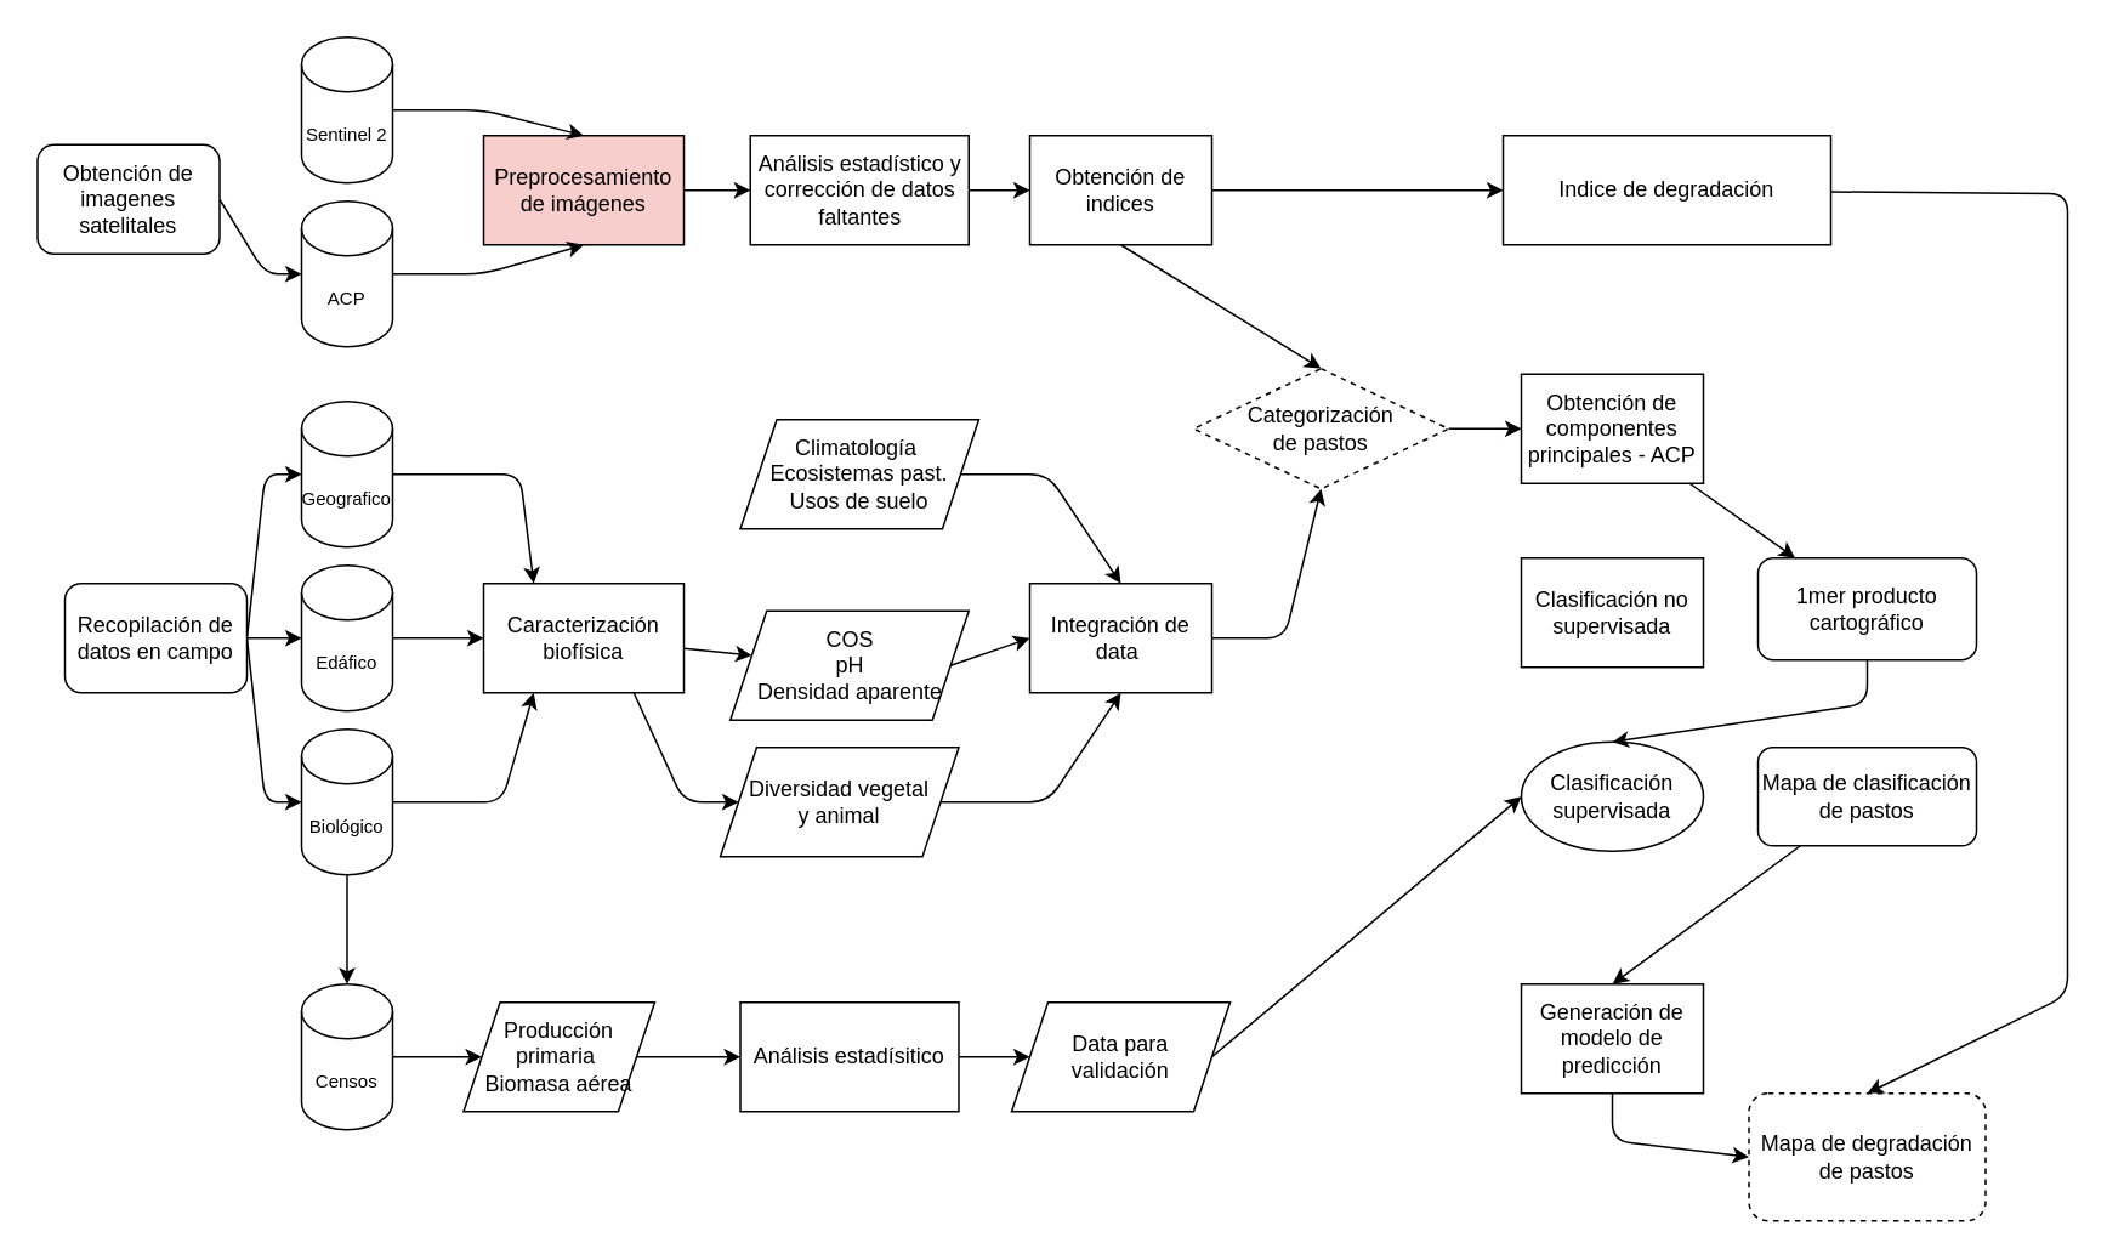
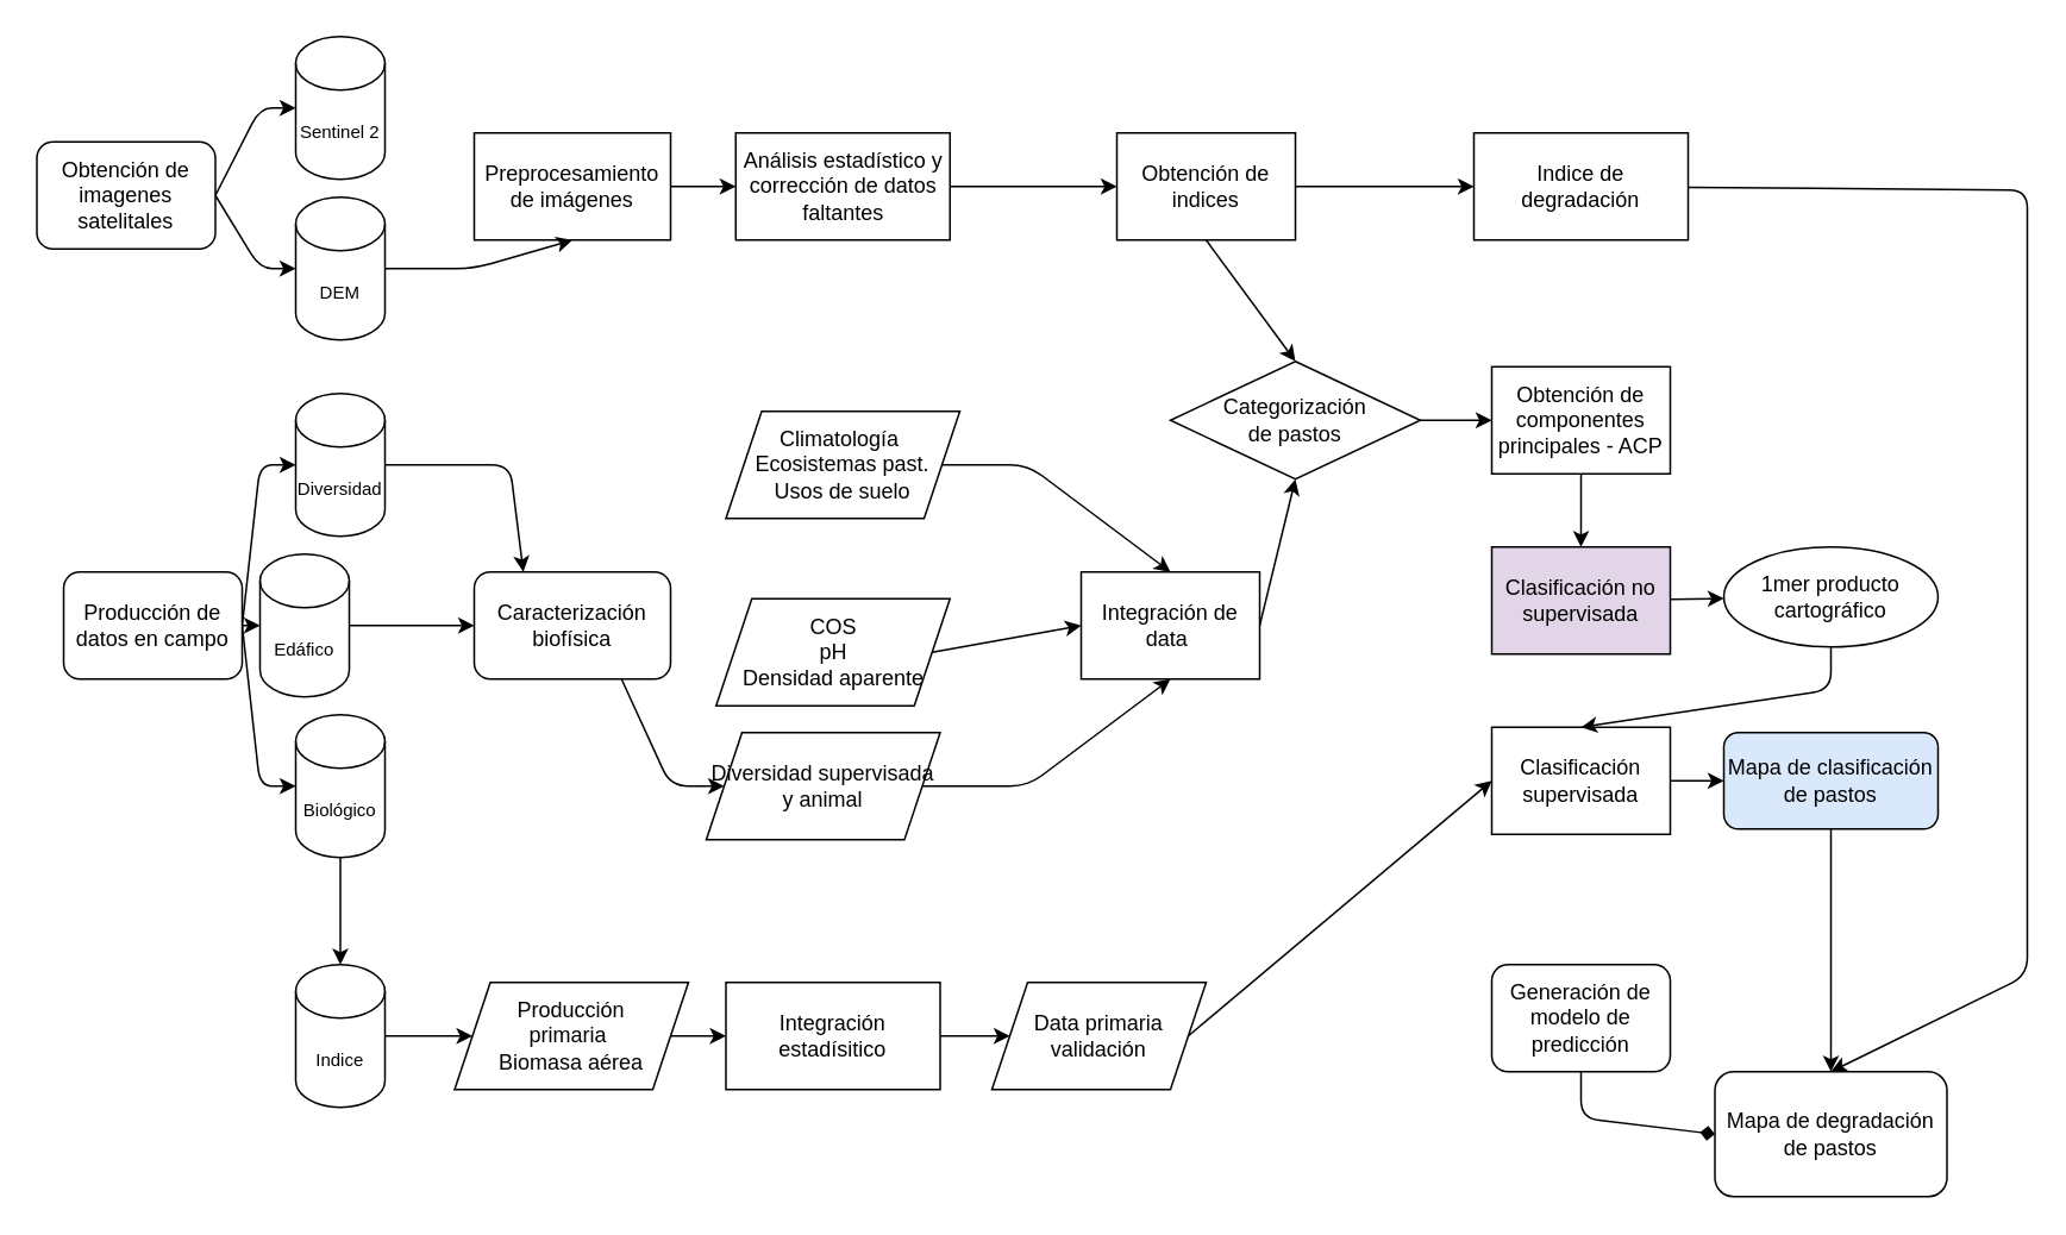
  <mxCell id="0" />
  <mxCell id="1" parent="0" />
+ <mxCell id="2" style="edgeStyle=none;html=1;exitX=1;exitY=0.5;exitDx=0;exitDy=0;entryX=0;entryY=0.5;entryDx=0;entryDy=0;entryPerimeter=0;fontSize=12;" edge="1" parent="1" source="4" target="19"><mxGeometry relative="1" as="geometry"><Array as="points"><mxPoint x="145" y="60" /></Array></mxGeometry></mxCell>
  <mxCell id="3" style="edgeStyle=none;html=1;exitX=1;exitY=0.5;exitDx=0;exitDy=0;entryX=0;entryY=0.5;entryDx=0;entryDy=0;entryPerimeter=0;fontSize=12;" edge="1" parent="1" source="4" target="21"><mxGeometry relative="1" as="geometry"><Array as="points"><mxPoint x="145" y="150" /></Array></mxGeometry></mxCell>
  <mxCell id="4" value="Obtención de imagenes satelitales" style="rounded=1;whiteSpace=wrap;html=1;" vertex="1" parent="1"><mxGeometry x="20" y="79" width="100" height="60" as="geometry" /></mxCell>
  <mxCell id="5" style="edgeStyle=none;html=1;exitX=1;exitY=0.5;exitDx=0;exitDy=0;entryX=0;entryY=0.5;entryDx=0;entryDy=0;entryPerimeter=0;fontSize=12;" edge="1" parent="1" source="8" target="10"><mxGeometry relative="1" as="geometry"><Array as="points"><mxPoint x="145" y="260" /></Array></mxGeometry></mxCell>
  <mxCell id="6" style="edgeStyle=none;html=1;exitX=1;exitY=0.5;exitDx=0;exitDy=0;entryX=0;entryY=0.5;entryDx=0;entryDy=0;entryPerimeter=0;fontSize=12;" edge="1" parent="1" source="8" target="15"><mxGeometry relative="1" as="geometry"><Array as="points"><mxPoint x="145" y="440" /></Array></mxGeometry></mxCell>
  <mxCell id="7" value="" style="edgeStyle=none;html=1;fontSize=12;" edge="1" parent="1" source="8" target="12"><mxGeometry relative="1" as="geometry" /></mxCell>
- <mxCell id="8" value="Recopilación de datos en campo" style="rounded=1;whiteSpace=wrap;html=1;" vertex="1" parent="1"><mxGeometry x="35" y="320" width="100" height="60" as="geometry" /></mxCell>
+ <mxCell id="8" value="Producción de datos en campo" style="rounded=1;whiteSpace=wrap;html=1;" vertex="1" parent="1"><mxGeometry x="35" y="320" width="100" height="60" as="geometry" /></mxCell>
  <mxCell id="9" style="edgeStyle=none;html=1;entryX=0.25;entryY=0;entryDx=0;entryDy=0;" edge="1" parent="1" source="10" target="41"><mxGeometry relative="1" as="geometry"><mxPoint x="314.5" y="320" as="targetPoint" /><Array as="points"><mxPoint x="285" y="260" /></Array></mxGeometry></mxCell>
- <mxCell id="10" value="Geografico" style="shape=cylinder3;whiteSpace=wrap;html=1;boundedLbl=1;backgroundOutline=1;size=15;fontSize=10;" vertex="1" parent="1"><mxGeometry x="165" y="220" width="50" height="80" as="geometry" /></mxCell>
+ <mxCell id="10" value="Diversidad" style="shape=cylinder3;whiteSpace=wrap;html=1;boundedLbl=1;backgroundOutline=1;size=15;fontSize=10;" vertex="1" parent="1"><mxGeometry x="165" y="220" width="50" height="80" as="geometry" /></mxCell>
  <mxCell id="11" style="edgeStyle=none;html=1;entryX=0;entryY=0.5;entryDx=0;entryDy=0;" edge="1" parent="1" source="12" target="41"><mxGeometry relative="1" as="geometry"><mxPoint x="264" y="350" as="targetPoint" /></mxGeometry></mxCell>
- <mxCell id="12" value="Edáfico" style="shape=cylinder3;whiteSpace=wrap;html=1;boundedLbl=1;backgroundOutline=1;size=15;fontSize=10;" vertex="1" parent="1"><mxGeometry x="165" y="310" width="50" height="80" as="geometry" /></mxCell>
+ <mxCell id="12" value="Edáfico" style="shape=cylinder3;whiteSpace=wrap;html=1;boundedLbl=1;backgroundOutline=1;size=15;fontSize=10;" vertex="1" parent="1"><mxGeometry x="145" y="310" width="50" height="80" as="geometry" /></mxCell>
  <mxCell id="13" value="" style="edgeStyle=none;html=1;" edge="1" parent="1" source="15" target="23"><mxGeometry relative="1" as="geometry" /></mxCell>
- <mxCell id="14" style="edgeStyle=none;html=1;entryX=0.25;entryY=1;entryDx=0;entryDy=0;fontSize=12;" edge="1" parent="1" source="15" target="41"><mxGeometry relative="1" as="geometry"><Array as="points"><mxPoint x="275" y="440" /></Array></mxGeometry></mxCell>
  <mxCell id="15" value="Biológico" style="shape=cylinder3;whiteSpace=wrap;html=1;boundedLbl=1;backgroundOutline=1;size=15;fontSize=10;" vertex="1" parent="1"><mxGeometry x="165" y="400" width="50" height="80" as="geometry" /></mxCell>
  <mxCell id="16" style="edgeStyle=none;html=1;entryX=0;entryY=0.5;entryDx=0;entryDy=0;fontSize=12;" edge="1" parent="1" source="17" target="29"><mxGeometry relative="1" as="geometry" /></mxCell>
- <mxCell id="17" value="Preprocesamiento de imágenes" style="rounded=0;whiteSpace=wrap;html=1;fillColor=#f8cecc;" vertex="1" parent="1"><mxGeometry x="265" y="74" width="110" height="60" as="geometry" /></mxCell>
- <mxCell id="18" style="edgeStyle=none;html=1;entryX=0.5;entryY=0;entryDx=0;entryDy=0;" edge="1" parent="1" source="19" target="17"><mxGeometry relative="1" as="geometry"><Array as="points"><mxPoint x="265" y="60" /></Array></mxGeometry></mxCell>
+ <mxCell id="17" value="Preprocesamiento de imágenes" style="rounded=0;whiteSpace=wrap;html=1;" vertex="1" parent="1"><mxGeometry x="265" y="74" width="110" height="60" as="geometry" /></mxCell>
  <mxCell id="19" value="Sentinel 2" style="shape=cylinder3;whiteSpace=wrap;html=1;boundedLbl=1;backgroundOutline=1;size=15;fontSize=10;" vertex="1" parent="1"><mxGeometry x="165" y="20" width="50" height="80" as="geometry" /></mxCell>
  <mxCell id="20" style="edgeStyle=none;html=1;entryX=0.5;entryY=1;entryDx=0;entryDy=0;" edge="1" parent="1" source="21" target="17"><mxGeometry relative="1" as="geometry"><Array as="points"><mxPoint x="265" y="150" /></Array></mxGeometry></mxCell>
- <mxCell id="21" value="ACP" style="shape=cylinder3;whiteSpace=wrap;html=1;boundedLbl=1;backgroundOutline=1;size=15;fontSize=10;" vertex="1" parent="1"><mxGeometry x="165" y="110" width="50" height="80" as="geometry" /></mxCell>
+ <mxCell id="21" value="DEM" style="shape=cylinder3;whiteSpace=wrap;html=1;boundedLbl=1;backgroundOutline=1;size=15;fontSize=10;" vertex="1" parent="1"><mxGeometry x="165" y="110" width="50" height="80" as="geometry" /></mxCell>
  <mxCell id="22" value="" style="edgeStyle=none;html=1;" edge="1" parent="1" source="23" target="25"><mxGeometry relative="1" as="geometry" /></mxCell>
- <mxCell id="23" value="Censos" style="shape=cylinder3;whiteSpace=wrap;html=1;boundedLbl=1;backgroundOutline=1;size=15;fontSize=10;" vertex="1" parent="1"><mxGeometry x="165" y="540" width="50" height="80" as="geometry" /></mxCell>
+ <mxCell id="23" value="Indice" style="shape=cylinder3;whiteSpace=wrap;html=1;boundedLbl=1;backgroundOutline=1;size=15;fontSize=10;" vertex="1" parent="1"><mxGeometry x="165" y="540" width="50" height="80" as="geometry" /></mxCell>
  <mxCell id="24" value="" style="edgeStyle=none;html=1;fontSize=12;" edge="1" parent="1" source="25" target="27"><mxGeometry relative="1" as="geometry" /></mxCell>
- <mxCell id="25" value="Producción &lt;br&gt;primaria&amp;nbsp;&lt;br&gt;Biomasa aérea" style="shape=parallelogram;perimeter=parallelogramPerimeter;whiteSpace=wrap;html=1;fixedSize=1;" vertex="1" parent="1"><mxGeometry x="254" y="550" width="105" height="60" as="geometry" /></mxCell>
+ <mxCell id="25" value="Producción &lt;br&gt;primaria&amp;nbsp;&lt;br&gt;Biomasa aérea" style="shape=parallelogram;perimeter=parallelogramPerimeter;whiteSpace=wrap;html=1;fixedSize=1;" vertex="1" parent="1"><mxGeometry x="254" y="550" width="131" height="60" as="geometry" /></mxCell>
  <mxCell id="26" value="" style="edgeStyle=none;html=1;fontSize=12;" edge="1" parent="1" source="27" target="33"><mxGeometry relative="1" as="geometry" /></mxCell>
- <mxCell id="27" value="Análisis estadísitico" style="rounded=0;whiteSpace=wrap;html=1;" vertex="1" parent="1"><mxGeometry x="406" y="550" width="120" height="60" as="geometry" /></mxCell>
+ <mxCell id="27" value="Integración estadísitico" style="rounded=0;whiteSpace=wrap;html=1;" vertex="1" parent="1"><mxGeometry x="406" y="550" width="120" height="60" as="geometry" /></mxCell>
  <mxCell id="28" style="edgeStyle=none;html=1;entryX=0;entryY=0.5;entryDx=0;entryDy=0;fontSize=12;" edge="1" parent="1" source="29" target="38"><mxGeometry relative="1" as="geometry" /></mxCell>
  <mxCell id="29" value="Análisis estadístico y corrección de datos faltantes" style="rounded=0;whiteSpace=wrap;html=1;" vertex="1" parent="1"><mxGeometry x="411.5" y="74" width="120" height="60" as="geometry" /></mxCell>
- <mxCell id="30" value="" style="edgeStyle=none;html=1;fontSize=12;" edge="1" parent="1" source="31" target="55"><mxGeometry relative="1" as="geometry" /></mxCell>
+ <mxCell id="30" value="" style="edgeStyle=none;html=1;fontSize=12;" edge="1" parent="1" source="31" target="51"><mxGeometry relative="1" as="geometry" /></mxCell>
  <mxCell id="31" value="Obtención de componentes principales - ACP" style="rounded=0;whiteSpace=wrap;html=1;fontSize=12;" vertex="1" parent="1"><mxGeometry x="835" y="205" width="100" height="60" as="geometry" /></mxCell>
  <mxCell id="32" style="edgeStyle=none;html=1;exitX=1;exitY=0.5;exitDx=0;exitDy=0;entryX=0;entryY=0.5;entryDx=0;entryDy=0;fontSize=12;" edge="1" parent="1" source="33" target="53"><mxGeometry relative="1" as="geometry" /></mxCell>
- <mxCell id="33" value="Data para &lt;br&gt;validación" style="shape=parallelogram;perimeter=parallelogramPerimeter;whiteSpace=wrap;html=1;fixedSize=1;" vertex="1" parent="1"><mxGeometry x="555" y="550" width="120" height="60" as="geometry" /></mxCell>
+ <mxCell id="33" value="Data primaria &lt;br&gt;validación" style="shape=parallelogram;perimeter=parallelogramPerimeter;whiteSpace=wrap;html=1;fixedSize=1;" vertex="1" parent="1"><mxGeometry x="555" y="550" width="120" height="60" as="geometry" /></mxCell>
  <mxCell id="34" value="" style="edgeStyle=none;html=1;fontSize=12;" edge="1" parent="1" source="35" target="31"><mxGeometry relative="1" as="geometry" /></mxCell>
- <mxCell id="35" value="Categorización &lt;br&gt;de pastos" style="rhombus;whiteSpace=wrap;html=1;fontSize=12;dashed=1;" vertex="1" parent="1"><mxGeometry x="655" y="202" width="140" height="66" as="geometry" /></mxCell>
+ <mxCell id="35" value="Categorización &lt;br&gt;de pastos" style="rhombus;whiteSpace=wrap;html=1;fontSize=12;" vertex="1" parent="1"><mxGeometry x="655" y="202" width="140" height="66" as="geometry" /></mxCell>
  <mxCell id="36" style="edgeStyle=none;html=1;entryX=0;entryY=0.5;entryDx=0;entryDy=0;fontSize=12;" edge="1" parent="1" source="38" target="59"><mxGeometry relative="1" as="geometry" /></mxCell>
  <mxCell id="37" style="edgeStyle=none;html=1;exitX=0.5;exitY=1;exitDx=0;exitDy=0;entryX=0.5;entryY=0;entryDx=0;entryDy=0;fontSize=12;" edge="1" parent="1" source="38" target="35"><mxGeometry relative="1" as="geometry" /></mxCell>
- <mxCell id="38" value="Obtención de indices" style="rounded=0;whiteSpace=wrap;html=1;fontSize=12;" vertex="1" parent="1"><mxGeometry x="565" y="74" width="100" height="60" as="geometry" /></mxCell>
+ <mxCell id="38" value="Obtención de indices" style="rounded=0;whiteSpace=wrap;html=1;fontSize=12;" vertex="1" parent="1"><mxGeometry x="625" y="74" width="100" height="60" as="geometry" /></mxCell>
  <mxCell id="39" style="edgeStyle=none;html=1;exitX=0.75;exitY=1;exitDx=0;exitDy=0;entryX=0;entryY=0.5;entryDx=0;entryDy=0;fontSize=12;" edge="1" parent="1" source="41" target="47"><mxGeometry relative="1" as="geometry"><Array as="points"><mxPoint x="375" y="440" /></Array></mxGeometry></mxCell>
- <mxCell id="40" value="" style="edgeStyle=none;html=1;fontSize=12;" edge="1" parent="1" source="41" target="45"><mxGeometry relative="1" as="geometry" /></mxCell>
- <mxCell id="41" value="Caracterización biofísica" style="rounded=0;whiteSpace=wrap;html=1;fontSize=12;" vertex="1" parent="1"><mxGeometry x="265" y="320" width="110" height="60" as="geometry" /></mxCell>
+ <mxCell id="41" value="Caracterización biofísica" style="whiteSpace=wrap;html=1;fontSize=12;rounded=1;" vertex="1" parent="1"><mxGeometry x="265" y="320" width="110" height="60" as="geometry" /></mxCell>
  <mxCell id="42" style="edgeStyle=none;html=1;exitX=1;exitY=0.5;exitDx=0;exitDy=0;entryX=0.5;entryY=0;entryDx=0;entryDy=0;fontSize=12;" edge="1" parent="1" source="43" target="49"><mxGeometry relative="1" as="geometry"><Array as="points"><mxPoint x="575" y="260" /></Array></mxGeometry></mxCell>
  <mxCell id="43" value="Climatología&amp;nbsp; Ecosistemas past.&lt;br&gt;Usos de suelo" style="shape=parallelogram;perimeter=parallelogramPerimeter;whiteSpace=wrap;html=1;fixedSize=1;" vertex="1" parent="1"><mxGeometry x="406" y="230" width="131" height="60" as="geometry" /></mxCell>
  <mxCell id="44" style="edgeStyle=none;html=1;exitX=1;exitY=0.5;exitDx=0;exitDy=0;entryX=0;entryY=0.5;entryDx=0;entryDy=0;fontSize=12;" edge="1" parent="1" source="45" target="49"><mxGeometry relative="1" as="geometry" /></mxCell>
  <mxCell id="45" value="COS&lt;br&gt;pH&lt;br&gt;Densidad aparente" style="shape=parallelogram;perimeter=parallelogramPerimeter;whiteSpace=wrap;html=1;fixedSize=1;" vertex="1" parent="1"><mxGeometry x="400.5" y="335" width="131" height="60" as="geometry" /></mxCell>
  <mxCell id="46" style="edgeStyle=none;html=1;exitX=1;exitY=0.5;exitDx=0;exitDy=0;entryX=0.5;entryY=1;entryDx=0;entryDy=0;fontSize=12;" edge="1" parent="1" source="47" target="49"><mxGeometry relative="1" as="geometry"><Array as="points"><mxPoint x="575" y="440" /></Array></mxGeometry></mxCell>
- <mxCell id="47" value="Diversidad vegetal &lt;br&gt;y animal" style="shape=parallelogram;perimeter=parallelogramPerimeter;whiteSpace=wrap;html=1;fixedSize=1;" vertex="1" parent="1"><mxGeometry x="395" y="410" width="131" height="60" as="geometry" /></mxCell>
+ <mxCell id="47" value="Diversidad supervisada &lt;br&gt;y animal" style="shape=parallelogram;perimeter=parallelogramPerimeter;whiteSpace=wrap;html=1;fixedSize=1;" vertex="1" parent="1"><mxGeometry x="395" y="410" width="131" height="60" as="geometry" /></mxCell>
  <mxCell id="48" style="edgeStyle=none;html=1;entryX=0.5;entryY=1;entryDx=0;entryDy=0;fontSize=12;" edge="1" parent="1" source="49" target="35"><mxGeometry relative="1" as="geometry"><Array as="points"><mxPoint x="705" y="350" /></Array></mxGeometry></mxCell>
- <mxCell id="49" value="Integración de data&amp;nbsp;" style="rounded=0;whiteSpace=wrap;html=1;fontSize=12;" vertex="1" parent="1"><mxGeometry x="565" y="320" width="100" height="60" as="geometry" /></mxCell>
- <mxCell id="51" value="Clasificación no supervisada" style="rounded=0;whiteSpace=wrap;html=1;fontSize=12;" vertex="1" parent="1"><mxGeometry x="835" y="306" width="100" height="60" as="geometry" /></mxCell>
- <mxCell id="53" value="Clasificación supervisada" style="ellipse;whiteSpace=wrap;html=1;fontSize=12;" vertex="1" parent="1"><mxGeometry x="835" y="407" width="100" height="60" as="geometry" /></mxCell>
+ <mxCell id="49" value="Integración de data&amp;nbsp;" style="rounded=0;whiteSpace=wrap;html=1;fontSize=12;" vertex="1" parent="1"><mxGeometry x="605" y="320" width="100" height="60" as="geometry" /></mxCell>
+ <mxCell id="50" value="" style="edgeStyle=none;html=1;fontSize=12;" edge="1" parent="1" source="51" target="55"><mxGeometry relative="1" as="geometry" /></mxCell>
+ <mxCell id="51" value="Clasificación no supervisada" style="rounded=0;whiteSpace=wrap;html=1;fontSize=12;fillColor=#e1d5e7;" vertex="1" parent="1"><mxGeometry x="835" y="306" width="100" height="60" as="geometry" /></mxCell>
+ <mxCell id="52" value="" style="edgeStyle=none;html=1;fontSize=12;" edge="1" parent="1" source="53" target="57"><mxGeometry relative="1" as="geometry" /></mxCell>
+ <mxCell id="53" value="Clasificación supervisada" style="rounded=0;whiteSpace=wrap;html=1;fontSize=12;" vertex="1" parent="1"><mxGeometry x="835" y="407" width="100" height="60" as="geometry" /></mxCell>
  <mxCell id="54" style="edgeStyle=none;html=1;entryX=0.5;entryY=0;entryDx=0;entryDy=0;fontSize=12;" edge="1" parent="1" source="55" target="53"><mxGeometry relative="1" as="geometry"><Array as="points"><mxPoint x="1025" y="386" /></Array></mxGeometry></mxCell>
- <mxCell id="55" value="1mer producto cartográfico" style="rounded=1;whiteSpace=wrap;html=1;fontSize=12;" vertex="1" parent="1"><mxGeometry x="965" y="306" width="120" height="56" as="geometry" /></mxCell>
- <mxCell id="56" style="edgeStyle=none;html=1;entryX=0.5;entryY=0;entryDx=0;entryDy=0;fontSize=12;" edge="1" parent="1" source="57" target="61"><mxGeometry relative="1" as="geometry" /></mxCell>
- <mxCell id="57" value="Mapa de clasificación de pastos" style="rounded=1;whiteSpace=wrap;html=1;fontSize=12;" vertex="1" parent="1"><mxGeometry x="965" y="410" width="120" height="54" as="geometry" /></mxCell>
+ <mxCell id="55" value="1mer producto cartográfico" style="ellipse;whiteSpace=wrap;html=1;fontSize=12;" vertex="1" parent="1"><mxGeometry x="965" y="306" width="120" height="56" as="geometry" /></mxCell>
+ <mxCell id="56" style="edgeStyle=none;html=1;fontSize=12;" edge="1" parent="1" source="57" target="62"><mxGeometry relative="1" as="geometry" /></mxCell>
+ <mxCell id="57" value="Mapa de clasificación de pastos" style="rounded=1;whiteSpace=wrap;html=1;fontSize=12;fillColor=#dae8fc;" vertex="1" parent="1"><mxGeometry x="965" y="410" width="120" height="54" as="geometry" /></mxCell>
  <mxCell id="58" style="edgeStyle=none;html=1;entryX=0.5;entryY=0;entryDx=0;entryDy=0;fontSize=12;" edge="1" parent="1" source="59" target="62"><mxGeometry relative="1" as="geometry"><Array as="points"><mxPoint x="1135" y="106" /><mxPoint x="1135" y="546" /></Array></mxGeometry></mxCell>
- <mxCell id="59" value="Indice de degradación" style="rounded=0;whiteSpace=wrap;html=1;fontSize=12;" vertex="1" parent="1"><mxGeometry x="825" y="74" width="180" height="60" as="geometry" /></mxCell>
- <mxCell id="60" style="edgeStyle=none;html=1;exitX=0.5;exitY=1;exitDx=0;exitDy=0;entryX=0;entryY=0.5;entryDx=0;entryDy=0;fontSize=12;" edge="1" parent="1" source="61" target="62"><mxGeometry relative="1" as="geometry"><Array as="points"><mxPoint x="885" y="626" /></Array></mxGeometry></mxCell>
- <mxCell id="61" value="Generación de modelo de predicción" style="rounded=0;whiteSpace=wrap;html=1;fontSize=12;" vertex="1" parent="1"><mxGeometry x="835" y="540" width="100" height="60" as="geometry" /></mxCell>
- <mxCell id="62" value="Mapa de degradación de pastos" style="rounded=1;whiteSpace=wrap;html=1;fontSize=12;dashed=1;" vertex="1" parent="1"><mxGeometry x="960" y="600" width="130" height="70" as="geometry" /></mxCell>
+ <mxCell id="59" value="Indice de degradación" style="rounded=0;whiteSpace=wrap;html=1;fontSize=12;" vertex="1" parent="1"><mxGeometry x="825" y="74" width="120" height="60" as="geometry" /></mxCell>
+ <mxCell id="60" style="edgeStyle=none;html=1;exitX=0.5;exitY=1;exitDx=0;exitDy=0;entryX=0;entryY=0.5;entryDx=0;entryDy=0;fontSize=12;endArrow=diamond;" edge="1" parent="1" source="61" target="62"><mxGeometry relative="1" as="geometry"><Array as="points"><mxPoint x="885" y="626" /></Array></mxGeometry></mxCell>
+ <mxCell id="61" value="Generación de modelo de predicción" style="whiteSpace=wrap;html=1;fontSize=12;rounded=1;" vertex="1" parent="1"><mxGeometry x="835" y="540" width="100" height="60" as="geometry" /></mxCell>
+ <mxCell id="62" value="Mapa de degradación de pastos" style="rounded=1;whiteSpace=wrap;html=1;fontSize=12;" vertex="1" parent="1"><mxGeometry x="960" y="600" width="130" height="70" as="geometry" /></mxCell>
